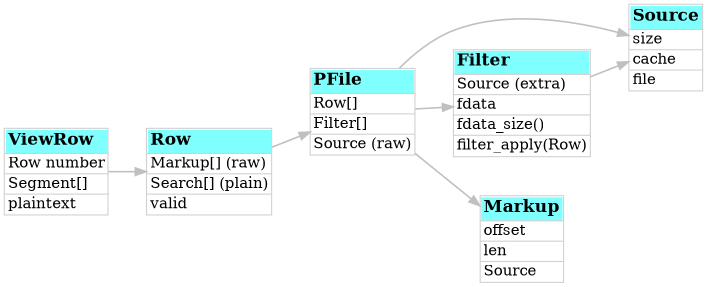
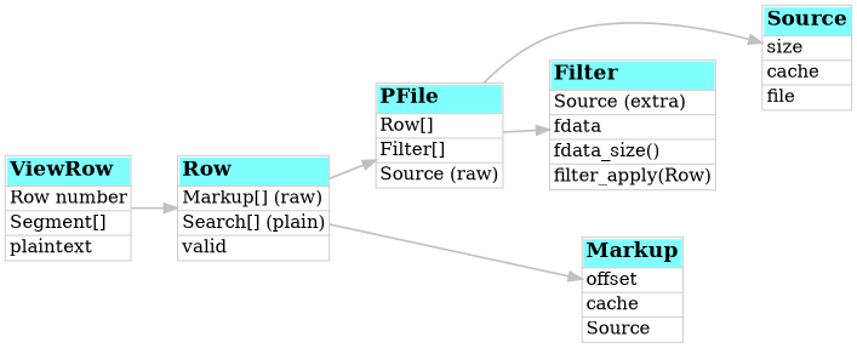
  digraph {
    nodesep=0.5
    rankdir=LR
    ranksep=0.5
    node [shape=plain]
    edge [arrowsize=1.0 color="#c0c0c0" penwidth=1.5]
    n1 [label=<<table cellspacing="0" border="1" rows="*" color="#d0d0d0"> 		<tr> 			<td border="0" align="left" bgcolor="#80ffff" port="top"><font color="#000000" point-size="16"><b>PFile</b></font></td> 		</tr> 		<tr> 			<td border="0" align="left">Row[]</td> 		</tr> 		<tr> 			<td border="0" align="left">Filter[]</td> 		</tr> 		<tr> 			<td border="0" align="left">Source (raw)</td> 		</tr> 		</table>>]
    n2 [label=<<table cellspacing="0" border="1" rows="*" color="#d0d0d0"> 		<tr> 			<td border="0" align="left" bgcolor="#80ffff" port="top"><font color="#000000" point-size="16"><b>Source</b></font></td> 		</tr> 		<tr> 			<td border="0" align="left">size</td> 		</tr> 		<tr> 			<td border="0" align="left">cache</td> 		</tr> 		<tr> 			<td border="0" align="left">file</td> 		</tr> 		</table>>]
    n3 [label=<<table cellspacing="0" border="1" rows="*" color="#d0d0d0"> 		<tr> 			<td border="0" align="left" bgcolor="#80ffff" port="top"><font color="#000000" point-size="16"><b>Filter</b></font></td> 		</tr> 		<tr> 			<td border="0" align="left">Source (extra)</td> 		</tr> 		<tr> 			<td border="0" align="left">fdata</td> 		</tr> 		<tr> 			<td border="0" align="left">fdata_size()</td> 		</tr> 		<tr> 			<td border="0" align="left">filter_apply(Row)</td> 		</tr> 		</table>>]
    n4 [label=<<table cellspacing="0" border="1" rows="*" color="#d0d0d0"> 		<tr> 			<td border="0" align="left" bgcolor="#80ffff" port="top"><font color="#000000" point-size="16"><b>Row</b></font></td> 		</tr> 		<tr> 			<td border="0" align="left">Markup[] (raw)</td> 		</tr> 		<tr> 			<td border="0" align="left">Search[] (plain)</td> 		</tr> 		<tr> 			<td border="0" align="left">valid</td> 		</tr> 		</table>>]
-   n5 [label=<<table cellspacing="0" border="1" rows="*" color="#d0d0d0"> 		<tr> 			<td border="0" align="left" bgcolor="#80ffff" port="top"><font color="#000000" point-size="16"><b>Markup</b></font></td> 		</tr> 		<tr> 			<td border="0" align="left">offset</td> 		</tr> 		<tr> 			<td border="0" align="left">len</td> 		</tr> 		<tr> 			<td border="0" align="left">Source</td> 		</tr> 		</table>>]
+   n5 [label=<<table cellspacing="0" border="1" rows="*" color="#d0d0d0"> 		<tr> 			<td border="0" align="left" bgcolor="#80ffff" port="top"><font color="#000000" point-size="16"><b>Markup</b></font></td> 		</tr> 		<tr> 			<td border="0" align="left">offset</td> 		</tr> 		<tr> 			<td border="0" align="left">cache</td> 		</tr> 		<tr> 			<td border="0" align="left">Source</td> 		</tr> 		</table>>]
    n6 [label=<<table cellspacing="0" border="1" rows="*" color="#d0d0d0"> 		<tr> 			<td border="0" align="left" bgcolor="#80ffff" port="top"><font color="#000000" point-size="16"><b>ViewRow</b></font></td> 		</tr> 		<tr> 			<td border="0" align="left">Row number</td> 		</tr> 		<tr> 			<td border="0" align="left">Segment[]</td> 		</tr> 		<tr> 			<td border="0" align="left">plaintext</td> 		</tr> 		</table>>]
    n1 -> n2
    n1 -> n3
-   n3 -> n2
    n4 -> n1
-   n1 -> n5
+   n4 -> n5
    n6 -> n4
  }
